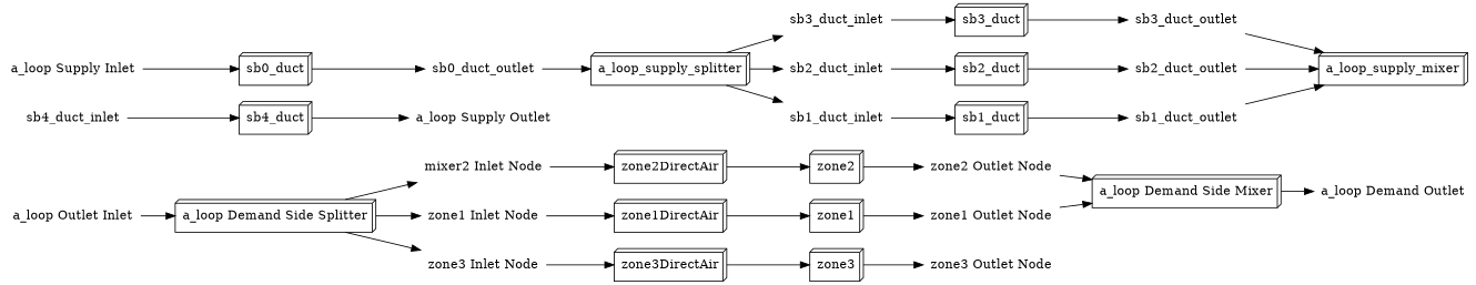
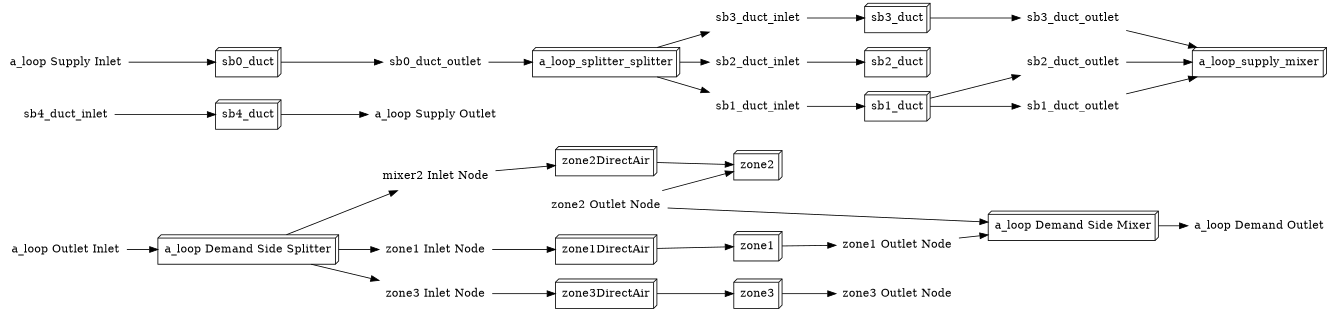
  digraph {
    rankdir=LR
    node [shape=plaintext]
    n1 [label="a_loop Demand Side Splitter" shape=box3d]
    n2 [label="mixer2 Inlet Node"]
    n3 [label="zone1 Inlet Node"]
    n4 [label="zone3 Inlet Node"]
    n5 [label=zone2DirectAir shape=box3d]
    n6 [label=zone1DirectAir shape=box3d]
    n7 [label=zone3DirectAir shape=box3d]
    n8 [label=sb4_duct_inlet]
    n9 [label=sb4_duct shape=box3d]
    n10 [label="a_loop Supply Outlet"]
    n11 [label=a_loop_supply_mixer shape=box3d]
    n12 [label="a_loop Supply Inlet"]
    n13 [label=sb0_duct shape=box3d]
    n14 [label=sb0_duct_outlet]
    n15 [label=sb2_duct_outlet]
    n16 [label=sb1_duct shape=box3d]
    n17 [label=sb1_duct_outlet]
    n18 [label=zone2 shape=box3d]
-   n19 [label=a_loop_supply_splitter shape=box3d]
+   n19 [label=a_loop_splitter_splitter shape=box3d]
    n20 [label=sb3_duct_inlet]
    n21 [label=sb2_duct_inlet]
    n22 [label=sb1_duct_inlet]
    n23 [label=sb3_duct shape=box3d]
    n24 [label=sb2_duct shape=box3d]
    n25 [label=sb3_duct_outlet]
    n26 [label=zone1 shape=box3d]
    n27 [label="zone1 Outlet Node"]
    n28 [label="a_loop Outlet Inlet"]
    n29 [label="a_loop Demand Side Mixer" shape=box3d]
    n30 [label="a_loop Demand Outlet"]
    n31 [label=zone3 shape=box3d]
    n32 [label="zone3 Outlet Node"]
    n33 [label="zone2 Outlet Node"]
    n1 -> n2
    n1 -> n3
    n1 -> n4
    n2 -> n5
    n3 -> n6
    n4 -> n7
    n5 -> n18
    n6 -> n26
    n7 -> n31
    n8 -> n9
    n9 -> n10
    n12 -> n13
    n13 -> n14
    n14 -> n19
    n15 -> n11
    n16 -> n17
    n17 -> n11
-   n18 -> n33
+   n33 -> n18
    n19 -> n20
    n19 -> n21
    n19 -> n22
    n20 -> n23
    n21 -> n24
    n22 -> n16
    n23 -> n25
-   n24 -> n15
+   n16 -> n15
    n25 -> n11
    n26 -> n27
    n27 -> n29
    n28 -> n1
    n29 -> n30
    n31 -> n32
    n33 -> n29
  }
